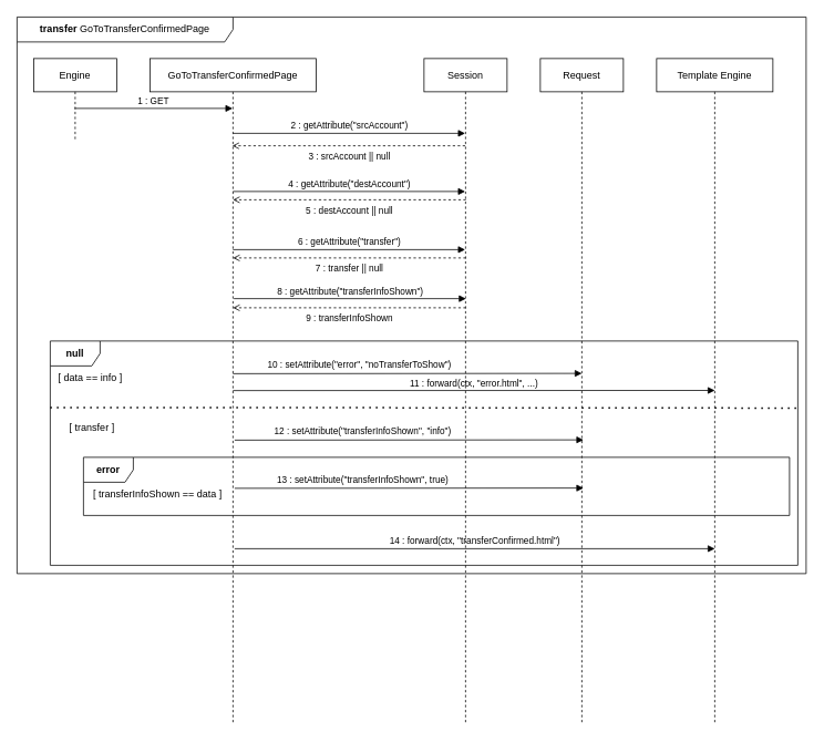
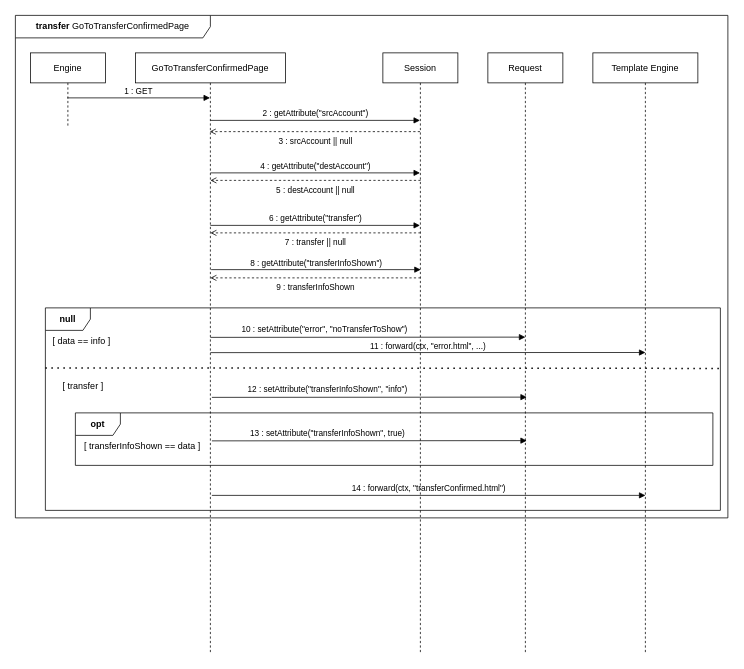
  <mxCell id="0" />
  <mxCell id="1" parent="0" />
  <mxCell id="2" value="&lt;b&gt;transfer &lt;/b&gt;GoToTransferConfirmedPage" style="shape=umlFrame;whiteSpace=wrap;html=1;width=260;height=30;" vertex="1" parent="1"><mxGeometry x="20" y="20" width="950" height="670" as="geometry" /></mxCell>
  <mxCell id="3" value="Engine" style="shape=umlLifeline;perimeter=lifelinePerimeter;whiteSpace=wrap;html=1;container=1;collapsible=0;recursiveResize=0;outlineConnect=0;" vertex="1" parent="1"><mxGeometry x="40" y="70" width="100" height="100" as="geometry" /></mxCell>
  <mxCell id="4" value="GoToTransferConfirmedPage" style="shape=umlLifeline;perimeter=lifelinePerimeter;whiteSpace=wrap;html=1;container=1;collapsible=0;recursiveResize=0;outlineConnect=0;" vertex="1" parent="1"><mxGeometry x="180" y="70" width="200" height="800" as="geometry" /></mxCell>
  <mxCell id="5" value="2 : getAttribute(&quot;srcAccount&quot;)" style="html=1;verticalAlign=bottom;labelBackgroundColor=none;endArrow=block;endFill=1;rounded=0;" edge="1" parent="4" target="7"><mxGeometry width="160" relative="1" as="geometry"><mxPoint x="100" y="90" as="sourcePoint" /><mxPoint x="260" y="90" as="targetPoint" /></mxGeometry></mxCell>
  <mxCell id="6" value="1 : GET" style="html=1;verticalAlign=bottom;labelBackgroundColor=none;endArrow=block;endFill=1;rounded=0;" edge="1" parent="1"><mxGeometry width="160" relative="1" as="geometry"><mxPoint x="89.167" y="130" as="sourcePoint" /><mxPoint x="279.5" y="130" as="targetPoint" /></mxGeometry></mxCell>
  <mxCell id="7" value="Session" style="shape=umlLifeline;perimeter=lifelinePerimeter;whiteSpace=wrap;html=1;container=1;collapsible=0;recursiveResize=0;outlineConnect=0;" vertex="1" parent="1"><mxGeometry x="510" y="70" width="100" height="800" as="geometry" /></mxCell>
  <mxCell id="8" value="4 : getAttribute(&quot;destAccount&quot;)" style="html=1;verticalAlign=bottom;labelBackgroundColor=none;endArrow=block;endFill=1;rounded=0;" edge="1" parent="7"><mxGeometry width="160" relative="1" as="geometry"><mxPoint x="-230" y="160" as="sourcePoint" /><mxPoint x="49.5" y="160" as="targetPoint" /></mxGeometry></mxCell>
  <mxCell id="9" value="7 : transfer || null" style="html=1;verticalAlign=top;labelBackgroundColor=none;endArrow=open;endFill=0;dashed=1;rounded=0;" edge="1" parent="7"><mxGeometry width="160" relative="1" as="geometry"><mxPoint x="50.33" y="240" as="sourcePoint" /><mxPoint x="-230.003" y="240" as="targetPoint" /></mxGeometry></mxCell>
  <mxCell id="10" value="Request" style="shape=umlLifeline;perimeter=lifelinePerimeter;whiteSpace=wrap;html=1;container=1;collapsible=0;recursiveResize=0;outlineConnect=0;" vertex="1" parent="1"><mxGeometry x="650" y="70" width="100" height="800" as="geometry" /></mxCell>
  <mxCell id="11" value="Template Engine" style="shape=umlLifeline;perimeter=lifelinePerimeter;whiteSpace=wrap;html=1;container=1;collapsible=0;recursiveResize=0;outlineConnect=0;" vertex="1" parent="1"><mxGeometry x="790" y="70" width="140" height="800" as="geometry" /></mxCell>
  <mxCell id="12" value="3 : srcAccount || null" style="html=1;verticalAlign=top;labelBackgroundColor=none;endArrow=open;endFill=0;dashed=1;rounded=0;" edge="1" parent="1"><mxGeometry width="160" relative="1" as="geometry"><mxPoint x="559.5" y="175" as="sourcePoint" /><mxPoint x="279.167" y="175" as="targetPoint" /></mxGeometry></mxCell>
  <mxCell id="13" value="5 : destAccount || null" style="html=1;verticalAlign=top;labelBackgroundColor=none;endArrow=open;endFill=0;dashed=1;rounded=0;" edge="1" parent="1"><mxGeometry width="160" relative="1" as="geometry"><mxPoint x="560.33" y="240" as="sourcePoint" /><mxPoint x="279.997" y="240" as="targetPoint" /></mxGeometry></mxCell>
  <mxCell id="14" value="6 : getAttribute(&quot;transfer&quot;)" style="html=1;verticalAlign=bottom;labelBackgroundColor=none;endArrow=block;endFill=1;rounded=0;" edge="1" parent="1"><mxGeometry width="160" relative="1" as="geometry"><mxPoint x="280" y="300" as="sourcePoint" /><mxPoint x="559.5" y="300" as="targetPoint" /></mxGeometry></mxCell>
  <mxCell id="15" value="8 : getAttribute(&quot;transferInfoShown&quot;)" style="html=1;verticalAlign=bottom;labelBackgroundColor=none;endArrow=block;endFill=1;rounded=0;" edge="1" parent="1"><mxGeometry width="160" relative="1" as="geometry"><mxPoint x="281" y="359" as="sourcePoint" /><mxPoint x="560.5" y="359" as="targetPoint" /></mxGeometry></mxCell>
  <mxCell id="16" value="9 : transferInfoShown" style="html=1;verticalAlign=top;labelBackgroundColor=none;endArrow=open;endFill=0;dashed=1;rounded=0;" edge="1" parent="1"><mxGeometry width="160" relative="1" as="geometry"><mxPoint x="560.33" y="370" as="sourcePoint" /><mxPoint x="279.997" y="370" as="targetPoint" /></mxGeometry></mxCell>
  <mxCell id="17" value="&lt;b&gt;null&lt;/b&gt;" style="shape=umlFrame;whiteSpace=wrap;html=1;" vertex="1" parent="1"><mxGeometry x="60" y="410" width="900" height="270" as="geometry" /></mxCell>
  <mxCell id="18" value="[ data == info ]" style="text;html=1;align=center;verticalAlign=middle;resizable=0;points=[];autosize=1;strokeColor=none;fillColor=none;" vertex="1" parent="1"><mxGeometry x="58" y="439" width="100" height="30" as="geometry" /></mxCell>
  <mxCell id="19" value="" style="html=1;verticalAlign=bottom;labelBackgroundColor=none;endArrow=block;endFill=1;rounded=0;" edge="1" parent="1"><mxGeometry width="160" relative="1" as="geometry"><mxPoint x="280" y="449.33" as="sourcePoint" /><mxPoint x="700" y="449" as="targetPoint" /></mxGeometry></mxCell>
  <mxCell id="20" value="10 : setAttribute(&quot;error&quot;, &quot;noTransferToShow&quot;)" style="edgeLabel;html=1;align=center;verticalAlign=middle;resizable=0;points=[];" vertex="1" connectable="0" parent="19"><mxGeometry x="-0.294" y="-3" relative="1" as="geometry"><mxPoint x="3" y="-14" as="offset" /></mxGeometry></mxCell>
  <mxCell id="21" value="11 : forward(ctx, &quot;error.html&quot;, ...)" style="html=1;verticalAlign=bottom;labelBackgroundColor=none;endArrow=block;endFill=1;rounded=0;entryX=0.889;entryY=0.125;entryDx=0;entryDy=0;entryPerimeter=0;" edge="1" parent="1"><mxGeometry width="160" relative="1" as="geometry"><mxPoint x="280" y="469.67" as="sourcePoint" /><mxPoint x="860.1" y="469.5" as="targetPoint" /></mxGeometry></mxCell>
  <mxCell id="22" value="" style="endArrow=none;dashed=1;html=1;dashPattern=1 3;strokeWidth=2;rounded=0;entryX=1.002;entryY=0.299;entryDx=0;entryDy=0;entryPerimeter=0;" edge="1" parent="1" target="17"><mxGeometry width="50" height="50" relative="1" as="geometry"><mxPoint x="60" y="490" as="sourcePoint" /><mxPoint x="590" y="560" as="targetPoint" /></mxGeometry></mxCell>
  <mxCell id="23" value="[ transfer ]" style="text;html=1;align=center;verticalAlign=middle;resizable=0;points=[];autosize=1;strokeColor=none;fillColor=none;" vertex="1" parent="1"><mxGeometry x="65" y="500" width="90" height="30" as="geometry" /></mxCell>
  <mxCell id="24" value="" style="html=1;verticalAlign=bottom;labelBackgroundColor=none;endArrow=block;endFill=1;rounded=0;" edge="1" parent="1"><mxGeometry width="160" relative="1" as="geometry"><mxPoint x="282" y="529.33" as="sourcePoint" /><mxPoint x="702" y="529" as="targetPoint" /></mxGeometry></mxCell>
  <mxCell id="25" value="12 : setAttribute(&quot;transferInfoShown&quot;, &quot;info&quot;)" style="edgeLabel;html=1;align=center;verticalAlign=middle;resizable=0;points=[];" vertex="1" connectable="0" parent="24"><mxGeometry x="-0.294" y="-3" relative="1" as="geometry"><mxPoint x="5" y="-14" as="offset" /></mxGeometry></mxCell>
- <mxCell id="26" value="&lt;b&gt;error&lt;/b&gt;" style="shape=umlFrame;whiteSpace=wrap;html=1;" vertex="1" parent="1"><mxGeometry x="100" y="550" width="850" height="70" as="geometry" /></mxCell>
+ <mxCell id="26" value="&lt;b&gt;opt&lt;/b&gt;" style="shape=umlFrame;whiteSpace=wrap;html=1;" vertex="1" parent="1"><mxGeometry x="100" y="550" width="850" height="70" as="geometry" /></mxCell>
  <mxCell id="27" value="[ transferInfoShown == data ]" style="text;html=1;align=center;verticalAlign=middle;resizable=0;points=[];autosize=1;strokeColor=none;fillColor=none;" vertex="1" parent="1"><mxGeometry x="99" y="579" width="180" height="30" as="geometry" /></mxCell>
  <mxCell id="28" value="" style="html=1;verticalAlign=bottom;labelBackgroundColor=none;endArrow=block;endFill=1;rounded=0;" edge="1" parent="1"><mxGeometry width="160" relative="1" as="geometry"><mxPoint x="282" y="587.33" as="sourcePoint" /><mxPoint x="702" y="587" as="targetPoint" /></mxGeometry></mxCell>
  <mxCell id="29" value="13 : setAttribute(&quot;transferInfoShown&quot;, true)" style="edgeLabel;html=1;align=center;verticalAlign=middle;resizable=0;points=[];" vertex="1" connectable="0" parent="28"><mxGeometry x="-0.294" y="-3" relative="1" as="geometry"><mxPoint x="5" y="-14" as="offset" /></mxGeometry></mxCell>
  <mxCell id="30" value="14 : forward(ctx, &quot;transferConfirmed.html&quot;)" style="html=1;verticalAlign=bottom;labelBackgroundColor=none;endArrow=block;endFill=1;rounded=0;entryX=0.889;entryY=0.926;entryDx=0;entryDy=0;entryPerimeter=0;" edge="1" parent="1" target="17"><mxGeometry width="160" relative="1" as="geometry"><mxPoint x="282" y="660" as="sourcePoint" /><mxPoint x="442" y="660" as="targetPoint" /></mxGeometry></mxCell>
